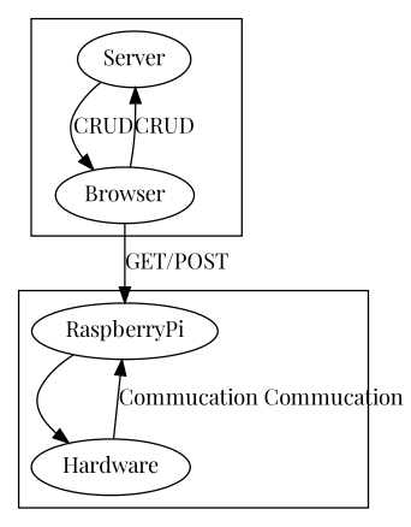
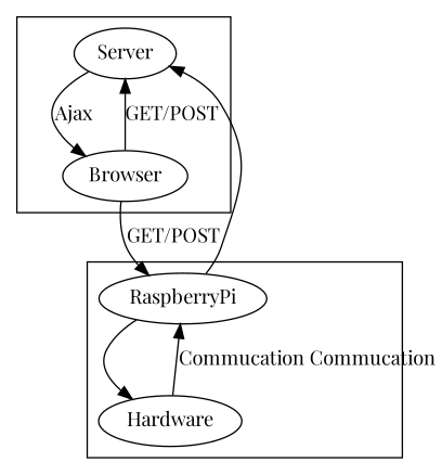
  digraph {
    compound=true
    fontname="Playfair Display"
    node [fontname="Playfair Display"]
    edge [fontname="Playfair Display"]
    Server
    Browser
    RaspberryPi
    Hardware
    subgraph cluster_1 {
      Server
      Browser
    }
    subgraph cluster_2 {
      RaspberryPi
      Hardware
    }
-   Server -> Browser [label=CRUD]
-   Browser -> Server [label=CRUD]
+   Server -> Browser [label=Ajax]
+   Browser -> Server [label="GET/POST"]
    Browser -> RaspberryPi [label="GET/POST"]
+   RaspberryPi -> Server
    RaspberryPi -> Hardware
    Hardware -> RaspberryPi [label="Commucation Commucation"]
  }
